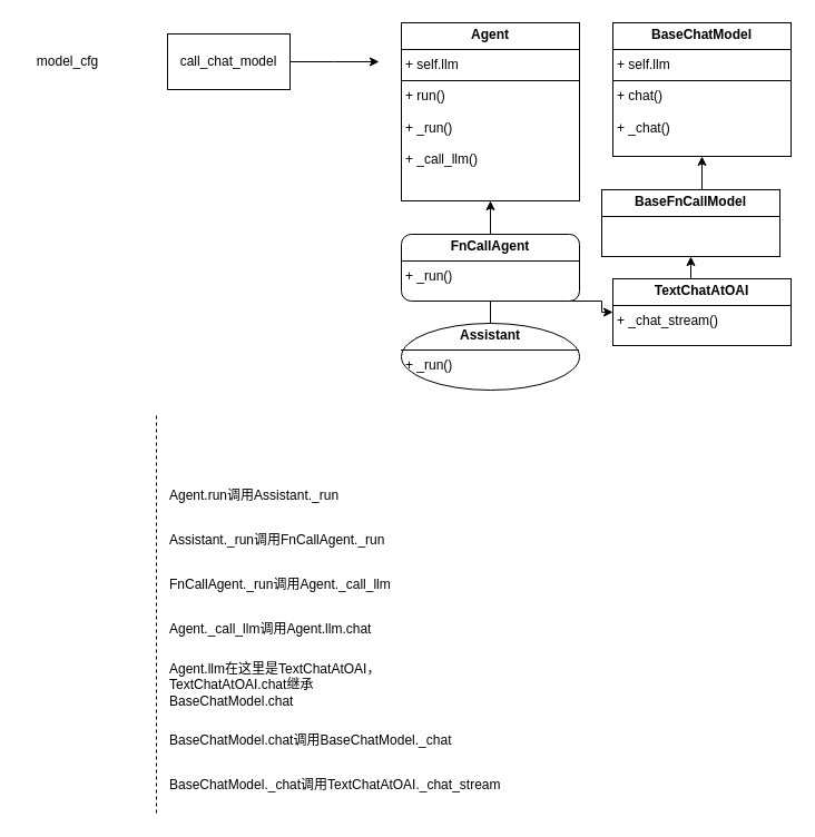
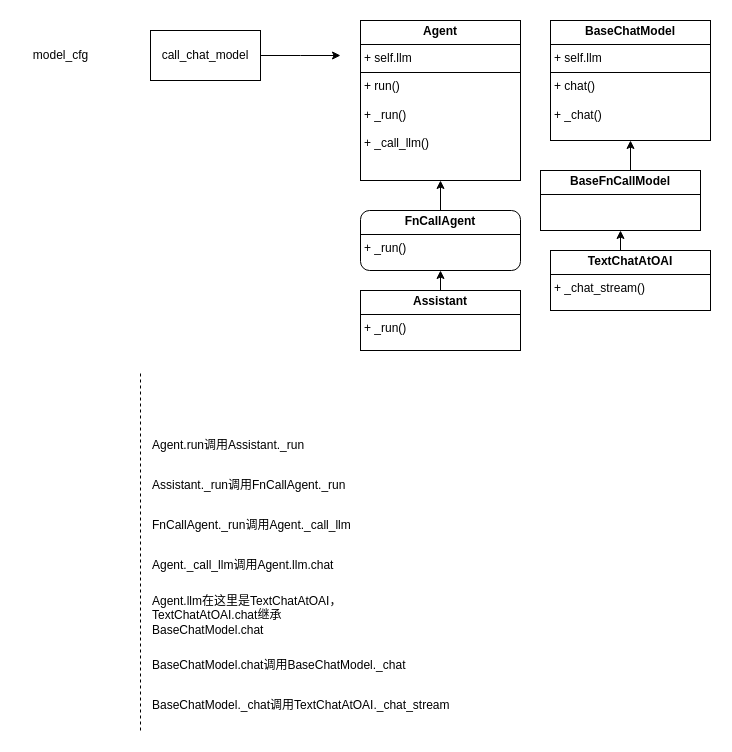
  <mxCell id="0" />
  <mxCell id="1" parent="0" />
  <mxCell id="2" value="&lt;p style=&quot;margin:0px;margin-top:4px;text-align:center;&quot;&gt;&lt;b&gt;Agent&lt;/b&gt;&lt;/p&gt;&lt;hr size=&quot;1&quot; style=&quot;border-style:solid;&quot;&gt;&lt;p style=&quot;margin:0px;margin-left:4px;&quot;&gt;+ self.llm&lt;/p&gt;&lt;hr size=&quot;1&quot; style=&quot;border-style:solid;&quot;&gt;&lt;p style=&quot;margin:0px;margin-left:4px;&quot;&gt;+ run()&lt;/p&gt;&lt;p style=&quot;margin:0px;margin-left:4px;&quot;&gt;&lt;br&gt;&lt;/p&gt;&lt;p style=&quot;margin:0px;margin-left:4px;&quot;&gt;+ _run()&lt;/p&gt;&lt;p style=&quot;margin:0px;margin-left:4px;&quot;&gt;&lt;br&gt;&lt;/p&gt;&lt;p style=&quot;margin:0px;margin-left:4px;&quot;&gt;+ _call_llm()&lt;/p&gt;" style="verticalAlign=top;align=left;overflow=fill;html=1;whiteSpace=wrap;" vertex="1" parent="1"><mxGeometry x="360" y="20" width="160" height="160" as="geometry" /></mxCell>
  <mxCell id="3" style="edgeStyle=orthogonalEdgeStyle;rounded=0;orthogonalLoop=1;jettySize=auto;html=1;exitX=1;exitY=0.5;exitDx=0;exitDy=0;" edge="1" parent="1" source="4"><mxGeometry relative="1" as="geometry"><mxPoint x="340" y="55" as="targetPoint" /></mxGeometry></mxCell>
  <mxCell id="4" value="call_chat_model" style="html=1;whiteSpace=wrap;" vertex="1" parent="1"><mxGeometry x="150" y="30" width="110" height="50" as="geometry" /></mxCell>
  <mxCell id="5" value="&lt;span style=&quot;font-weight: normal;&quot;&gt;model_cfg&lt;/span&gt;" style="text;align=center;fontStyle=1;verticalAlign=middle;spacingLeft=3;spacingRight=3;strokeColor=none;rotatable=0;points=[[0,0.5],[1,0.5]];portConstraint=eastwest;html=1;" vertex="1" parent="1"><mxGeometry x="20" y="42" width="80" height="26" as="geometry" /></mxCell>
- <mxCell id="6" style="edgeStyle=orthogonalEdgeStyle;rounded=0;orthogonalLoop=1;jettySize=auto;html=1;exitX=0.5;exitY=0;exitDx=0;exitDy=0;" edge="1" parent="1" source="7" target="20"><mxGeometry relative="1" as="geometry" /></mxCell>
- <mxCell id="7" value="&lt;p style=&quot;margin:0px;margin-top:4px;text-align:center;&quot;&gt;&lt;b&gt;Assistant&lt;/b&gt;&lt;/p&gt;&lt;hr size=&quot;1&quot; style=&quot;border-style:solid;&quot;&gt;&lt;p style=&quot;margin:0px;margin-left:4px;&quot;&gt;+ _run()&lt;/p&gt;" style="ellipse;verticalAlign=top;align=left;overflow=fill;html=1;whiteSpace=wrap;" vertex="1" parent="1"><mxGeometry x="360" y="290" width="160" height="60" as="geometry" /></mxCell>
+ <mxCell id="6" style="edgeStyle=orthogonalEdgeStyle;rounded=0;orthogonalLoop=1;jettySize=auto;html=1;exitX=0.5;exitY=0;exitDx=0;exitDy=0;entryX=0.5;entryY=1;entryDx=0;entryDy=0;" edge="1" parent="1" source="7" target="9"><mxGeometry relative="1" as="geometry" /></mxCell>
+ <mxCell id="7" value="&lt;p style=&quot;margin:0px;margin-top:4px;text-align:center;&quot;&gt;&lt;b&gt;Assistant&lt;/b&gt;&lt;/p&gt;&lt;hr size=&quot;1&quot; style=&quot;border-style:solid;&quot;&gt;&lt;p style=&quot;margin:0px;margin-left:4px;&quot;&gt;+ _run()&lt;/p&gt;" style="verticalAlign=top;align=left;overflow=fill;html=1;whiteSpace=wrap;" vertex="1" parent="1"><mxGeometry x="360" y="290" width="160" height="60" as="geometry" /></mxCell>
  <mxCell id="8" style="edgeStyle=orthogonalEdgeStyle;rounded=0;orthogonalLoop=1;jettySize=auto;html=1;exitX=0.5;exitY=0;exitDx=0;exitDy=0;entryX=0.5;entryY=1;entryDx=0;entryDy=0;" edge="1" parent="1" source="9" target="2"><mxGeometry relative="1" as="geometry" /></mxCell>
  <mxCell id="9" value="&lt;p style=&quot;margin:0px;margin-top:4px;text-align:center;&quot;&gt;&lt;b&gt;FnCallAgent&lt;/b&gt;&lt;/p&gt;&lt;hr size=&quot;1&quot; style=&quot;border-style:solid;&quot;&gt;&lt;p style=&quot;margin:0px;margin-left:4px;&quot;&gt;+ _run()&lt;/p&gt;" style="verticalAlign=top;align=left;overflow=fill;html=1;whiteSpace=wrap;rounded=1;" vertex="1" parent="1"><mxGeometry x="360" y="210" width="160" height="60" as="geometry" /></mxCell>
  <mxCell id="10" value="" style="endArrow=none;dashed=1;html=1;rounded=0;" edge="1" parent="1"><mxGeometry width="50" height="50" relative="1" as="geometry"><mxPoint x="140" y="730" as="sourcePoint" /><mxPoint x="140" y="370" as="targetPoint" /></mxGeometry></mxCell>
  <mxCell id="11" value="Agent.run调用Assistant._run" style="text;html=1;align=left;verticalAlign=middle;whiteSpace=wrap;rounded=0;" vertex="1" parent="1"><mxGeometry x="150" y="430" width="200" height="30" as="geometry" /></mxCell>
  <mxCell id="12" value="Assistant._run调用FnCallAgent._run" style="text;html=1;align=left;verticalAlign=middle;whiteSpace=wrap;rounded=0;" vertex="1" parent="1"><mxGeometry x="150" y="470" width="205" height="30" as="geometry" /></mxCell>
  <mxCell id="13" value="FnCallAgent._run调用Agent._call_llm" style="text;html=1;align=left;verticalAlign=middle;whiteSpace=wrap;rounded=0;" vertex="1" parent="1"><mxGeometry x="150" y="510" width="205" height="30" as="geometry" /></mxCell>
  <mxCell id="14" value="Agent._call_llm调用Agent.llm.chat" style="text;html=1;align=left;verticalAlign=middle;whiteSpace=wrap;rounded=0;" vertex="1" parent="1"><mxGeometry x="150" y="550" width="205" height="30" as="geometry" /></mxCell>
  <mxCell id="15" value="Agent.llm在这里是TextChatAtOAI，TextChatAtOAI.chat继承BaseChatModel.chat" style="text;html=1;align=left;verticalAlign=middle;whiteSpace=wrap;rounded=0;" vertex="1" parent="1"><mxGeometry x="150" y="590" width="205" height="50" as="geometry" /></mxCell>
  <mxCell id="16" value="BaseChatModel.chat调用BaseChatModel._chat" style="text;html=1;align=left;verticalAlign=middle;whiteSpace=wrap;rounded=0;" vertex="1" parent="1"><mxGeometry x="150" y="650" width="260" height="30" as="geometry" /></mxCell>
  <mxCell id="17" value="BaseChatModel._chat调用TextChatAtOAI._chat_stream" style="text;html=1;align=left;verticalAlign=middle;whiteSpace=wrap;rounded=0;" vertex="1" parent="1"><mxGeometry x="150" y="690" width="300" height="30" as="geometry" /></mxCell>
  <mxCell id="18" value="&lt;p style=&quot;margin:0px;margin-top:4px;text-align:center;&quot;&gt;&lt;b&gt;BaseChatModel&lt;/b&gt;&lt;/p&gt;&lt;hr size=&quot;1&quot; style=&quot;border-style:solid;&quot;&gt;&lt;p style=&quot;margin:0px;margin-left:4px;&quot;&gt;+ self.llm&lt;/p&gt;&lt;hr size=&quot;1&quot; style=&quot;border-style:solid;&quot;&gt;&lt;p style=&quot;margin:0px;margin-left:4px;&quot;&gt;+ chat()&lt;/p&gt;&lt;p style=&quot;margin:0px;margin-left:4px;&quot;&gt;&lt;br&gt;&lt;/p&gt;&lt;p style=&quot;margin:0px;margin-left:4px;&quot;&gt;+ _chat()&lt;/p&gt;" style="verticalAlign=top;align=left;overflow=fill;html=1;whiteSpace=wrap;" vertex="1" parent="1"><mxGeometry x="550" y="20" width="160" height="120" as="geometry" /></mxCell>
  <mxCell id="19" style="edgeStyle=orthogonalEdgeStyle;rounded=0;orthogonalLoop=1;jettySize=auto;html=1;exitX=0.5;exitY=0;exitDx=0;exitDy=0;entryX=0.5;entryY=1;entryDx=0;entryDy=0;" edge="1" parent="1" source="20" target="22"><mxGeometry relative="1" as="geometry" /></mxCell>
  <mxCell id="20" value="&lt;p style=&quot;margin:0px;margin-top:4px;text-align:center;&quot;&gt;&lt;span style=&quot;text-align: left;&quot;&gt;&lt;b&gt;TextChatAtOAI&lt;/b&gt;&lt;/span&gt;&lt;/p&gt;&lt;hr size=&quot;1&quot; style=&quot;border-style:solid;&quot;&gt;&lt;p style=&quot;margin:0px;margin-left:4px;&quot;&gt;+ _chat_stream()&lt;/p&gt;" style="verticalAlign=top;align=left;overflow=fill;html=1;whiteSpace=wrap;" vertex="1" parent="1"><mxGeometry x="550" y="250" width="160" height="60" as="geometry" /></mxCell>
  <mxCell id="21" style="edgeStyle=orthogonalEdgeStyle;rounded=0;orthogonalLoop=1;jettySize=auto;html=1;exitX=0.5;exitY=0;exitDx=0;exitDy=0;entryX=0.5;entryY=1;entryDx=0;entryDy=0;" edge="1" parent="1" source="22" target="18"><mxGeometry relative="1" as="geometry" /></mxCell>
  <mxCell id="22" value="&lt;p style=&quot;margin:0px;margin-top:4px;text-align:center;&quot;&gt;&lt;b&gt;BaseFnCallModel&lt;/b&gt;&lt;/p&gt;&lt;hr size=&quot;1&quot; style=&quot;border-style:solid;&quot;&gt;&lt;p style=&quot;margin:0px;margin-left:4px;&quot;&gt;&lt;br&gt;&lt;/p&gt;" style="verticalAlign=top;align=left;overflow=fill;html=1;whiteSpace=wrap;" vertex="1" parent="1"><mxGeometry x="540" y="170" width="160" height="60" as="geometry" /></mxCell>
